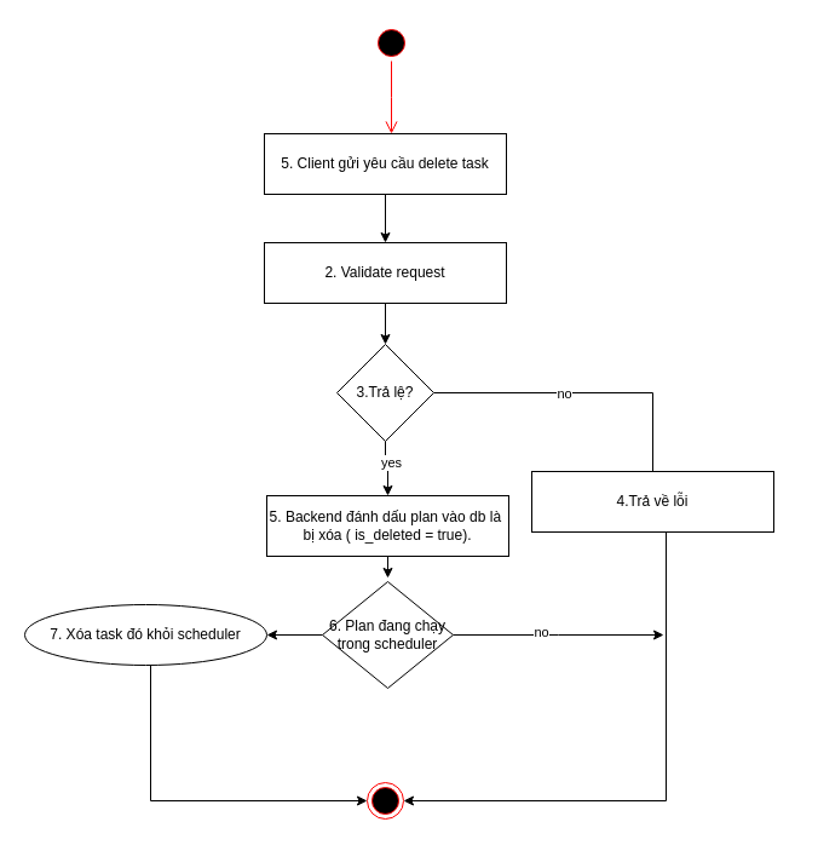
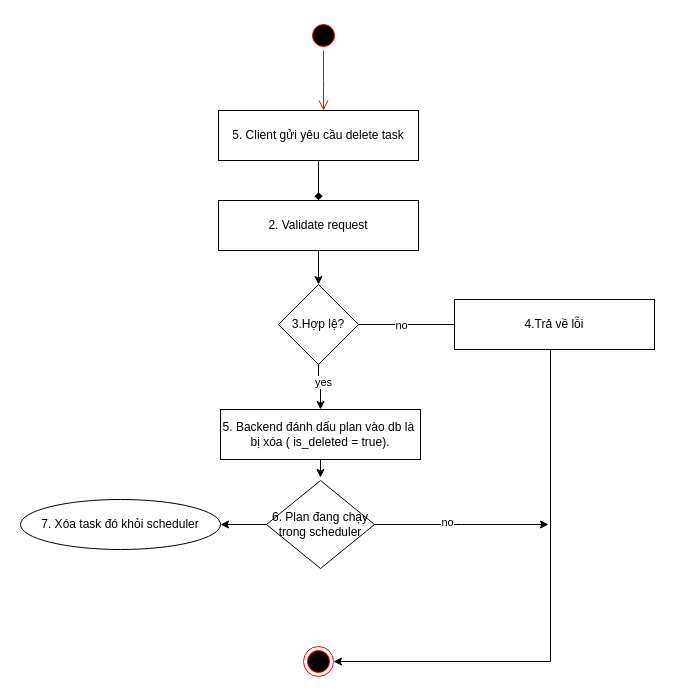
  <mxCell id="0" />
  <mxCell id="1" parent="0" />
  <mxCell id="2" value="" style="ellipse;html=1;shape=startState;fillColor=#000000;strokeColor=#ff0000;" parent="1" vertex="1"><mxGeometry x="308" y="20" width="30" height="30" as="geometry" /></mxCell>
  <mxCell id="3" value="" style="edgeStyle=orthogonalEdgeStyle;html=1;verticalAlign=bottom;endArrow=open;endSize=8;strokeColor=#ff0000;rounded=0;" parent="1" source="2" edge="1"><mxGeometry relative="1" as="geometry"><mxPoint x="323" y="110" as="targetPoint" /></mxGeometry></mxCell>
- <mxCell id="4" style="edgeStyle=orthogonalEdgeStyle;rounded=0;orthogonalLoop=1;jettySize=auto;html=1;" parent="1" source="5" target="7" edge="1"><mxGeometry relative="1" as="geometry" /></mxCell>
+ <mxCell id="4" style="edgeStyle=orthogonalEdgeStyle;rounded=0;orthogonalLoop=1;jettySize=auto;html=1;endArrow=diamond;" parent="1" source="5" target="7" edge="1"><mxGeometry relative="1" as="geometry" /></mxCell>
  <mxCell id="5" value="5. Client gửi yêu cầu delete task" style="rounded=0;whiteSpace=wrap;html=1;" parent="1" vertex="1"><mxGeometry x="218" y="110" width="200" height="50" as="geometry" /></mxCell>
  <mxCell id="6" value="" style="edgeStyle=orthogonalEdgeStyle;rounded=0;orthogonalLoop=1;jettySize=auto;html=1;" parent="1" source="7" target="14" edge="1"><mxGeometry relative="1" as="geometry" /></mxCell>
  <mxCell id="7" value="2. Validate request" style="rounded=0;whiteSpace=wrap;html=1;" parent="1" vertex="1"><mxGeometry x="218" y="200" width="200" height="50" as="geometry" /></mxCell>
  <mxCell id="8" value="5. Backend đánh dấu plan vào db là&amp;nbsp; bị xóa ( is_deleted = true)." style="rounded=0;whiteSpace=wrap;html=1;" parent="1" vertex="1"><mxGeometry x="220" y="409" width="200" height="50" as="geometry" /></mxCell>
  <mxCell id="9" value="s" style="ellipse;html=1;shape=endState;fillColor=#000000;strokeColor=#ff0000;" parent="1" vertex="1"><mxGeometry x="303" y="646" width="30" height="30" as="geometry" /></mxCell>
  <mxCell id="10" value="" style="edgeStyle=orthogonalEdgeStyle;rounded=0;orthogonalLoop=1;jettySize=auto;html=1;" parent="1" source="14" target="8" edge="1"><mxGeometry relative="1" as="geometry" /></mxCell>
  <mxCell id="11" value="yes" style="edgeLabel;html=1;align=center;verticalAlign=middle;resizable=0;points=[];" parent="10" vertex="1" connectable="0"><mxGeometry x="-0.275" y="4" relative="1" as="geometry"><mxPoint as="offset" /></mxGeometry></mxCell>
  <mxCell id="12" style="edgeStyle=orthogonalEdgeStyle;rounded=0;orthogonalLoop=1;jettySize=auto;html=1;endArrow=none;" parent="1" source="14" target="16" edge="1"><mxGeometry relative="1" as="geometry" /></mxCell>
  <mxCell id="13" value="no" style="edgeLabel;html=1;align=center;verticalAlign=middle;resizable=0;points=[];" parent="12" vertex="1" connectable="0"><mxGeometry x="-0.133" relative="1" as="geometry"><mxPoint as="offset" /></mxGeometry></mxCell>
- <mxCell id="14" value="3.Trả lệ?" style="rhombus;whiteSpace=wrap;html=1;" parent="1" vertex="1"><mxGeometry x="278" y="284" width="80" height="80" as="geometry" /></mxCell>
+ <mxCell id="14" value="3.Hợp lệ?" style="rhombus;whiteSpace=wrap;html=1;" parent="1" vertex="1"><mxGeometry x="278" y="284" width="80" height="80" as="geometry" /></mxCell>
  <mxCell id="15" style="edgeStyle=orthogonalEdgeStyle;rounded=0;orthogonalLoop=1;jettySize=auto;html=1;entryX=1;entryY=0.5;entryDx=0;entryDy=0;" parent="1" source="16" target="9" edge="1"><mxGeometry relative="1" as="geometry"><Array as="points"><mxPoint x="550" y="661" /></Array></mxGeometry></mxCell>
- <mxCell id="16" value="4.Trả về lỗi" style="rounded=0;whiteSpace=wrap;html=1;" parent="1" vertex="1"><mxGeometry x="439" y="389" width="200" height="50" as="geometry" /></mxCell>
+ <mxCell id="16" value="4.Trả về lỗi" style="rounded=0;whiteSpace=wrap;html=1;" parent="1" vertex="1"><mxGeometry x="454" y="299" width="200" height="50" as="geometry" /></mxCell>
  <mxCell id="17" value="" style="endArrow=classic;html=1;rounded=0;exitX=0.5;exitY=1;exitDx=0;exitDy=0;entryX=0.5;entryY=0;entryDx=0;entryDy=0;" parent="1" source="8" edge="1"><mxGeometry width="50" height="50" relative="1" as="geometry"><mxPoint x="66" y="541" as="sourcePoint" /><mxPoint x="320" y="477" as="targetPoint" /></mxGeometry></mxCell>
  <mxCell id="18" style="edgeStyle=orthogonalEdgeStyle;rounded=0;orthogonalLoop=1;jettySize=auto;html=1;" parent="1" source="21" edge="1"><mxGeometry relative="1" as="geometry"><mxPoint x="548" y="524" as="targetPoint" /></mxGeometry></mxCell>
  <mxCell id="19" value="no" style="edgeLabel;html=1;align=center;verticalAlign=middle;resizable=0;points=[];" parent="18" vertex="1" connectable="0"><mxGeometry x="-0.175" y="3" relative="1" as="geometry"><mxPoint as="offset" /></mxGeometry></mxCell>
  <mxCell id="20" style="edgeStyle=orthogonalEdgeStyle;rounded=0;orthogonalLoop=1;jettySize=auto;html=1;entryX=1;entryY=0.5;entryDx=0;entryDy=0;" parent="1" source="21" target="23" edge="1"><mxGeometry relative="1" as="geometry" /></mxCell>
  <mxCell id="21" value="6. Plan đang chạy trong scheduler" style="rhombus;whiteSpace=wrap;html=1;" parent="1" vertex="1"><mxGeometry x="266" y="480" width="108" height="88" as="geometry" /></mxCell>
- <mxCell id="22" style="edgeStyle=orthogonalEdgeStyle;rounded=0;orthogonalLoop=1;jettySize=auto;html=1;entryX=0;entryY=0.5;entryDx=0;entryDy=0;" parent="1" source="23" target="9" edge="1"><mxGeometry relative="1" as="geometry"><Array as="points"><mxPoint x="124" y="661" /></Array></mxGeometry></mxCell>
  <mxCell id="23" value="7. Xóa task đó khỏi scheduler" style="ellipse;whiteSpace=wrap;html=1;" parent="1" vertex="1"><mxGeometry x="20" y="499" width="200" height="50" as="geometry" /></mxCell>
